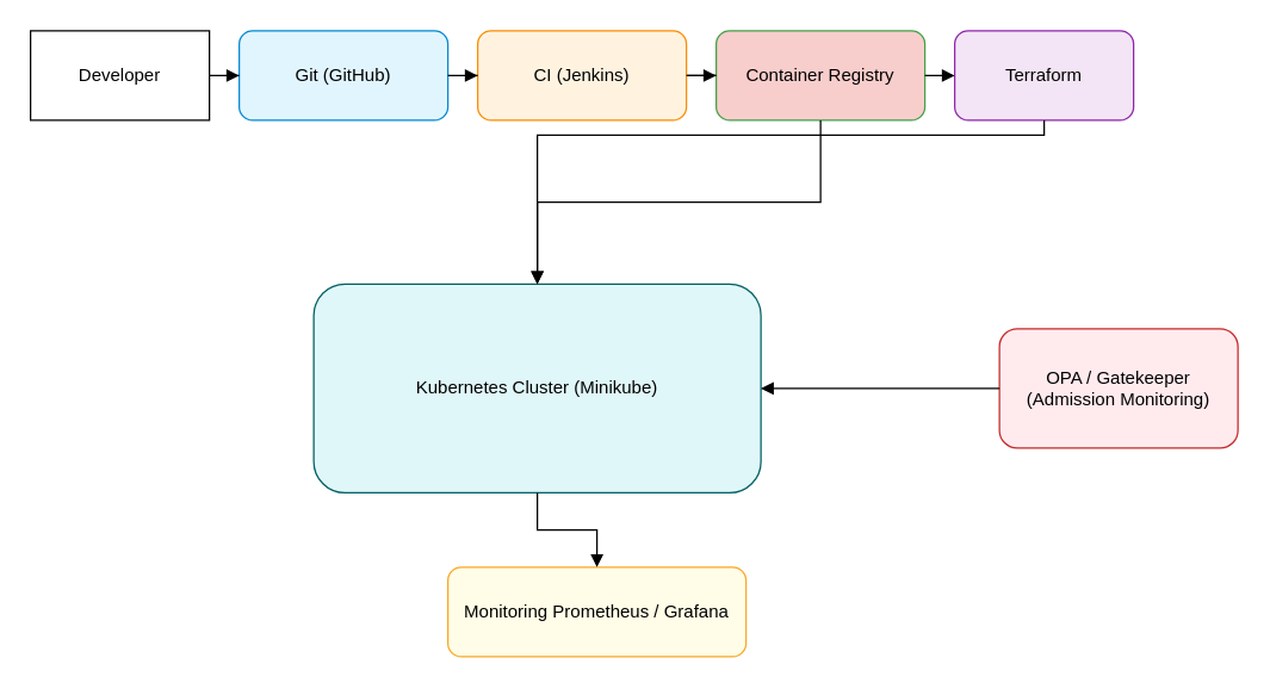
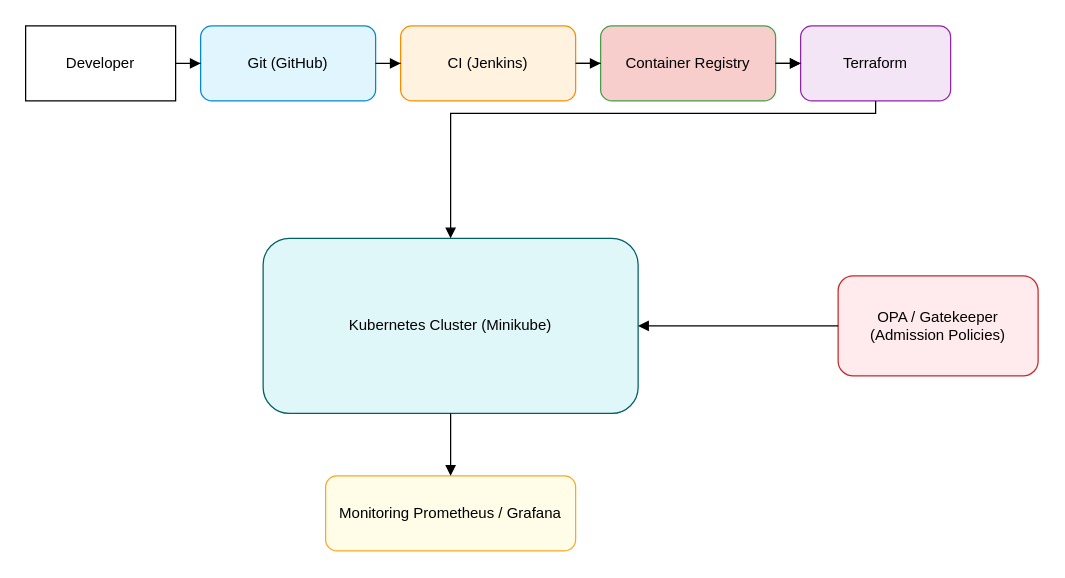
  <mxCell id="0" />
  <mxCell id="1" parent="0" />
  <mxCell id="2" value="Developer" style="whiteSpace=wrap;html=1;fillColor=#ffffff;strokeColor=#000000;rounded=0;" parent="1" vertex="1"><mxGeometry x="20" y="20" width="120" height="60" as="geometry" /></mxCell>
  <mxCell id="3" value="Git (GitHub)" style="rounded=1;whiteSpace=wrap;html=1;fillColor=#e1f5fe;strokeColor=#0288d1" parent="1" vertex="1"><mxGeometry x="160" y="20" width="140" height="60" as="geometry" /></mxCell>
  <mxCell id="4" style="edgeStyle=orthogonalEdgeStyle;rounded=0;orthogonalLoop=1;jettySize=auto;html=1;exitX=1;exitY=0.5;exitDx=0;exitDy=0;" edge="1" parent="1" source="5"><mxGeometry relative="1" as="geometry"><mxPoint x="500" y="60" as="targetPoint" /></mxGeometry></mxCell>
  <mxCell id="5" value="CI (Jenkins)" style="rounded=1;whiteSpace=wrap;html=1;fillColor=#fff3e0;strokeColor=#fb8c00" parent="1" vertex="1"><mxGeometry x="320" y="20" width="140" height="60" as="geometry" /></mxCell>
  <mxCell id="6" value="Container Registry" style="rounded=1;whiteSpace=wrap;html=1;fillColor=#f8cecc;strokeColor=#43a047;" parent="1" vertex="1"><mxGeometry x="480" y="20" width="140" height="60" as="geometry" /></mxCell>
  <mxCell id="7" value="Terraform" style="rounded=1;whiteSpace=wrap;html=1;fillColor=#f3e5f5;strokeColor=#8e24aa" parent="1" vertex="1"><mxGeometry x="640" y="20" width="120" height="60" as="geometry" /></mxCell>
  <mxCell id="8" value="Kubernetes Cluster (Minikube)" style="rounded=1;whiteSpace=wrap;html=1;fillColor=#e0f7fa;strokeColor=#006064" parent="1" vertex="1"><mxGeometry x="210" y="190" width="300" height="140" as="geometry" /></mxCell>
- <mxCell id="9" value="OPA / Gatekeeper (Admission Monitoring)" style="rounded=1;whiteSpace=wrap;html=1;fillColor=#ffebee;strokeColor=#c62828" parent="1" vertex="1"><mxGeometry x="670" y="220" width="160" height="80" as="geometry" /></mxCell>
- <mxCell id="10" value="Monitoring Prometheus / Grafana" style="rounded=1;whiteSpace=wrap;html=1;fillColor=#fffde7;strokeColor=#f9a825" parent="1" vertex="1"><mxGeometry x="300" y="380" width="200" height="60" as="geometry" /></mxCell>
+ <mxCell id="9" value="OPA / Gatekeeper (Admission Policies)" style="rounded=1;whiteSpace=wrap;html=1;fillColor=#ffebee;strokeColor=#c62828" parent="1" vertex="1"><mxGeometry x="670" y="220" width="160" height="80" as="geometry" /></mxCell>
+ <mxCell id="10" value="Monitoring Prometheus / Grafana" style="rounded=1;whiteSpace=wrap;html=1;fillColor=#fffde7;strokeColor=#f9a825" parent="1" vertex="1"><mxGeometry x="260" y="380" width="200" height="60" as="geometry" /></mxCell>
  <mxCell id="11" style="edgeStyle=orthogonalEdgeStyle;rounded=0;orthogonalLoop=1;jettySize=auto;html=1;endArrow=block;strokeColor=#000000" parent="1" source="2" target="3" edge="1"><mxGeometry relative="1" as="geometry" /></mxCell>
  <mxCell id="12" style="edgeStyle=orthogonalEdgeStyle;rounded=0;orthogonalLoop=1;jettySize=auto;html=1;endArrow=block;strokeColor=#000000" parent="1" source="3" target="5" edge="1"><mxGeometry relative="1" as="geometry" /></mxCell>
  <mxCell id="13" style="edgeStyle=orthogonalEdgeStyle;rounded=0;orthogonalLoop=1;jettySize=auto;html=1;endArrow=block;strokeColor=#000000" parent="1" source="5" target="6" edge="1"><mxGeometry relative="1" as="geometry" /></mxCell>
- <mxCell id="14" style="edgeStyle=orthogonalEdgeStyle;rounded=0;orthogonalLoop=1;jettySize=auto;html=1;endArrow=block;strokeColor=#000000" parent="1" source="6" target="8" edge="1"><mxGeometry relative="1" as="geometry" /></mxCell>
+ <mxCell id="14" style="edgeStyle=orthogonalEdgeStyle;rounded=0;orthogonalLoop=1;jettySize=auto;html=1;endArrow=block;strokeColor=#000000;" parent="1" source="6" target="7" edge="1"><mxGeometry relative="1" as="geometry" /></mxCell>
  <mxCell id="15" style="edgeStyle=orthogonalEdgeStyle;rounded=0;orthogonalLoop=1;jettySize=auto;html=1;endArrow=block;strokeColor=#000000" parent="1" source="7" target="8" edge="1"><mxGeometry relative="1" as="geometry"><Array as="points"><mxPoint x="700" y="90" /><mxPoint x="360" y="90" /></Array></mxGeometry></mxCell>
  <mxCell id="16" style="edgeStyle=orthogonalEdgeStyle;rounded=0;orthogonalLoop=1;jettySize=auto;html=1;endArrow=block;strokeColor=#000000" parent="1" source="9" target="8" edge="1"><mxGeometry relative="1" as="geometry" /></mxCell>
  <mxCell id="17" style="edgeStyle=orthogonalEdgeStyle;rounded=0;orthogonalLoop=1;jettySize=auto;html=1;endArrow=block;strokeColor=#000000" parent="1" source="8" target="10" edge="1"><mxGeometry relative="1" as="geometry" /></mxCell>
  <mxCell id="18" style="edgeStyle=orthogonalEdgeStyle;rounded=0;orthogonalLoop=1;jettySize=auto;html=1;endArrow=block;strokeColor=#000000;exitX=1;exitY=0.5;exitDx=0;exitDy=0;" edge="1" parent="1" source="6"><mxGeometry relative="1" as="geometry"><mxPoint x="620" y="110" as="sourcePoint" /><mxPoint x="640" y="50" as="targetPoint" /><Array as="points" /></mxGeometry></mxCell>
